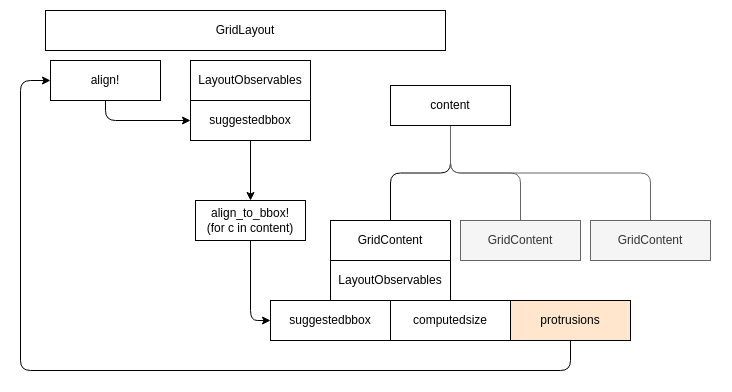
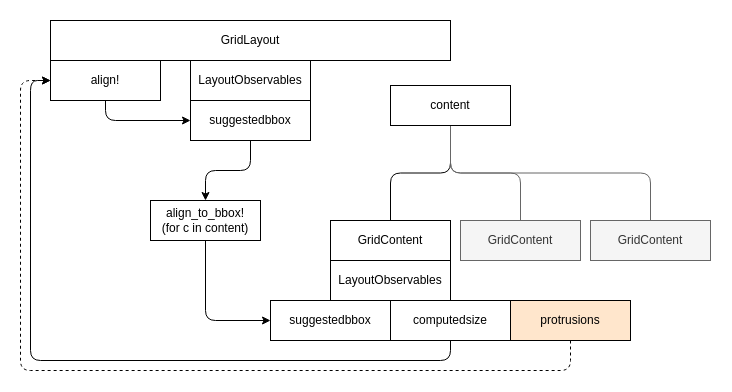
  <mxCell id="0" />
  <mxCell id="1" parent="0" />
- <mxCell id="2" value="GridLayout" style="rounded=0;whiteSpace=wrap;html=1;" vertex="1" parent="1"><mxGeometry x="45" y="10" width="400" height="40" as="geometry" /></mxCell>
+ <mxCell id="2" value="GridLayout" style="rounded=0;whiteSpace=wrap;html=1;" vertex="1" parent="1"><mxGeometry x="50" y="20" width="400" height="40" as="geometry" /></mxCell>
  <mxCell id="3" style="edgeStyle=orthogonalEdgeStyle;html=1;exitX=0.5;exitY=1;exitDx=0;exitDy=0;entryX=0;entryY=0.5;entryDx=0;entryDy=0;" edge="1" parent="1" source="4" target="19"><mxGeometry relative="1" as="geometry" /></mxCell>
  <mxCell id="4" value="align!" style="rounded=0;whiteSpace=wrap;html=1;" vertex="1" parent="1"><mxGeometry x="50" y="60" width="110" height="40" as="geometry" /></mxCell>
  <mxCell id="5" value="LayoutObservables" style="rounded=0;whiteSpace=wrap;html=1;" vertex="1" parent="1"><mxGeometry x="190" y="60" width="120" height="40" as="geometry" /></mxCell>
  <mxCell id="6" style="edgeStyle=orthogonalEdgeStyle;html=1;exitX=0.5;exitY=1;exitDx=0;exitDy=0;entryX=0;entryY=0.5;entryDx=0;entryDy=0;" edge="1" parent="1" source="7" target="20"><mxGeometry relative="1" as="geometry" /></mxCell>
- <mxCell id="7" value="align_to_bbox!&lt;br&gt;(for c in content)" style="rounded=0;whiteSpace=wrap;html=1;" vertex="1" parent="1"><mxGeometry x="195" y="200" width="110" height="40" as="geometry" /></mxCell>
+ <mxCell id="7" value="align_to_bbox!&lt;br&gt;(for c in content)" style="rounded=0;whiteSpace=wrap;html=1;" vertex="1" parent="1"><mxGeometry x="150" y="200" width="110" height="40" as="geometry" /></mxCell>
  <mxCell id="8" style="edgeStyle=orthogonalEdgeStyle;html=1;exitX=0.5;exitY=1;exitDx=0;exitDy=0;endArrow=none;endFill=0;" edge="1" parent="1" source="11" target="13"><mxGeometry relative="1" as="geometry" /></mxCell>
  <mxCell id="9" style="edgeStyle=orthogonalEdgeStyle;html=1;exitX=0.5;exitY=1;exitDx=0;exitDy=0;entryX=0.5;entryY=0;entryDx=0;entryDy=0;endArrow=none;endFill=0;fillColor=#f5f5f5;strokeColor=#666666;" edge="1" parent="1" source="11" target="21"><mxGeometry relative="1" as="geometry" /></mxCell>
  <mxCell id="10" style="edgeStyle=orthogonalEdgeStyle;html=1;exitX=0.5;exitY=1;exitDx=0;exitDy=0;entryX=0.5;entryY=0;entryDx=0;entryDy=0;endArrow=none;endFill=0;fillColor=#f5f5f5;strokeColor=#666666;" edge="1" parent="1" source="11" target="22"><mxGeometry relative="1" as="geometry" /></mxCell>
  <mxCell id="11" value="content" style="rounded=0;whiteSpace=wrap;html=1;" vertex="1" parent="1"><mxGeometry x="390" y="85" width="120" height="40" as="geometry" /></mxCell>
+ <mxCell id="12" style="edgeStyle=orthogonalEdgeStyle;html=1;exitX=0.5;exitY=1;exitDx=0;exitDy=0;entryX=0;entryY=0.5;entryDx=0;entryDy=0;" edge="1" parent="1" source="15" target="4"><mxGeometry relative="1" as="geometry"><Array as="points"><mxPoint x="450" y="360" /><mxPoint x="30" y="360" /><mxPoint x="30" y="80" /></Array></mxGeometry></mxCell>
  <mxCell id="13" value="GridContent" style="rounded=0;whiteSpace=wrap;html=1;" vertex="1" parent="1"><mxGeometry x="330" y="220" width="120" height="40" as="geometry" /></mxCell>
  <mxCell id="14" value="LayoutObservables" style="rounded=0;whiteSpace=wrap;html=1;" vertex="1" parent="1"><mxGeometry x="330" y="260" width="120" height="40" as="geometry" /></mxCell>
  <mxCell id="15" value="computedsize" style="rounded=0;whiteSpace=wrap;html=1;" vertex="1" parent="1"><mxGeometry x="390" y="300" width="120" height="40" as="geometry" /></mxCell>
- <mxCell id="16" style="edgeStyle=orthogonalEdgeStyle;html=1;exitX=0.5;exitY=1;exitDx=0;exitDy=0;entryX=0;entryY=0.5;entryDx=0;entryDy=0;" edge="1" parent="1" source="17" target="4"><mxGeometry relative="1" as="geometry"><Array as="points"><mxPoint x="570" y="370" /><mxPoint x="20" y="370" /><mxPoint x="20" y="80" /></Array></mxGeometry></mxCell>
+ <mxCell id="16" style="edgeStyle=orthogonalEdgeStyle;html=1;exitX=0.5;exitY=1;exitDx=0;exitDy=0;entryX=0;entryY=0.5;entryDx=0;entryDy=0;dashed=1;" edge="1" parent="1" source="17" target="4"><mxGeometry relative="1" as="geometry"><Array as="points"><mxPoint x="570" y="370" /><mxPoint x="20" y="370" /><mxPoint x="20" y="80" /></Array></mxGeometry></mxCell>
  <mxCell id="17" value="protrusions" style="rounded=0;whiteSpace=wrap;html=1;fillColor=#ffe6cc;" vertex="1" parent="1"><mxGeometry x="510" y="300" width="120" height="40" as="geometry" /></mxCell>
  <mxCell id="18" style="edgeStyle=orthogonalEdgeStyle;html=1;exitX=0.5;exitY=1;exitDx=0;exitDy=0;entryX=0.5;entryY=0;entryDx=0;entryDy=0;" edge="1" parent="1" source="19" target="7"><mxGeometry relative="1" as="geometry" /></mxCell>
  <mxCell id="19" value="suggestedbbox" style="rounded=0;whiteSpace=wrap;html=1;" vertex="1" parent="1"><mxGeometry x="190" y="100" width="120" height="40" as="geometry" /></mxCell>
  <mxCell id="20" value="suggestedbbox" style="rounded=0;whiteSpace=wrap;html=1;" vertex="1" parent="1"><mxGeometry x="270" y="300" width="120" height="40" as="geometry" /></mxCell>
  <mxCell id="21" value="GridContent" style="rounded=0;whiteSpace=wrap;html=1;fillColor=#f5f5f5;fontColor=#333333;strokeColor=#666666;" vertex="1" parent="1"><mxGeometry x="460" y="220" width="120" height="40" as="geometry" /></mxCell>
  <mxCell id="22" value="GridContent" style="rounded=0;whiteSpace=wrap;html=1;fillColor=#f5f5f5;fontColor=#333333;strokeColor=#666666;" vertex="1" parent="1"><mxGeometry x="590" y="220" width="120" height="40" as="geometry" /></mxCell>
